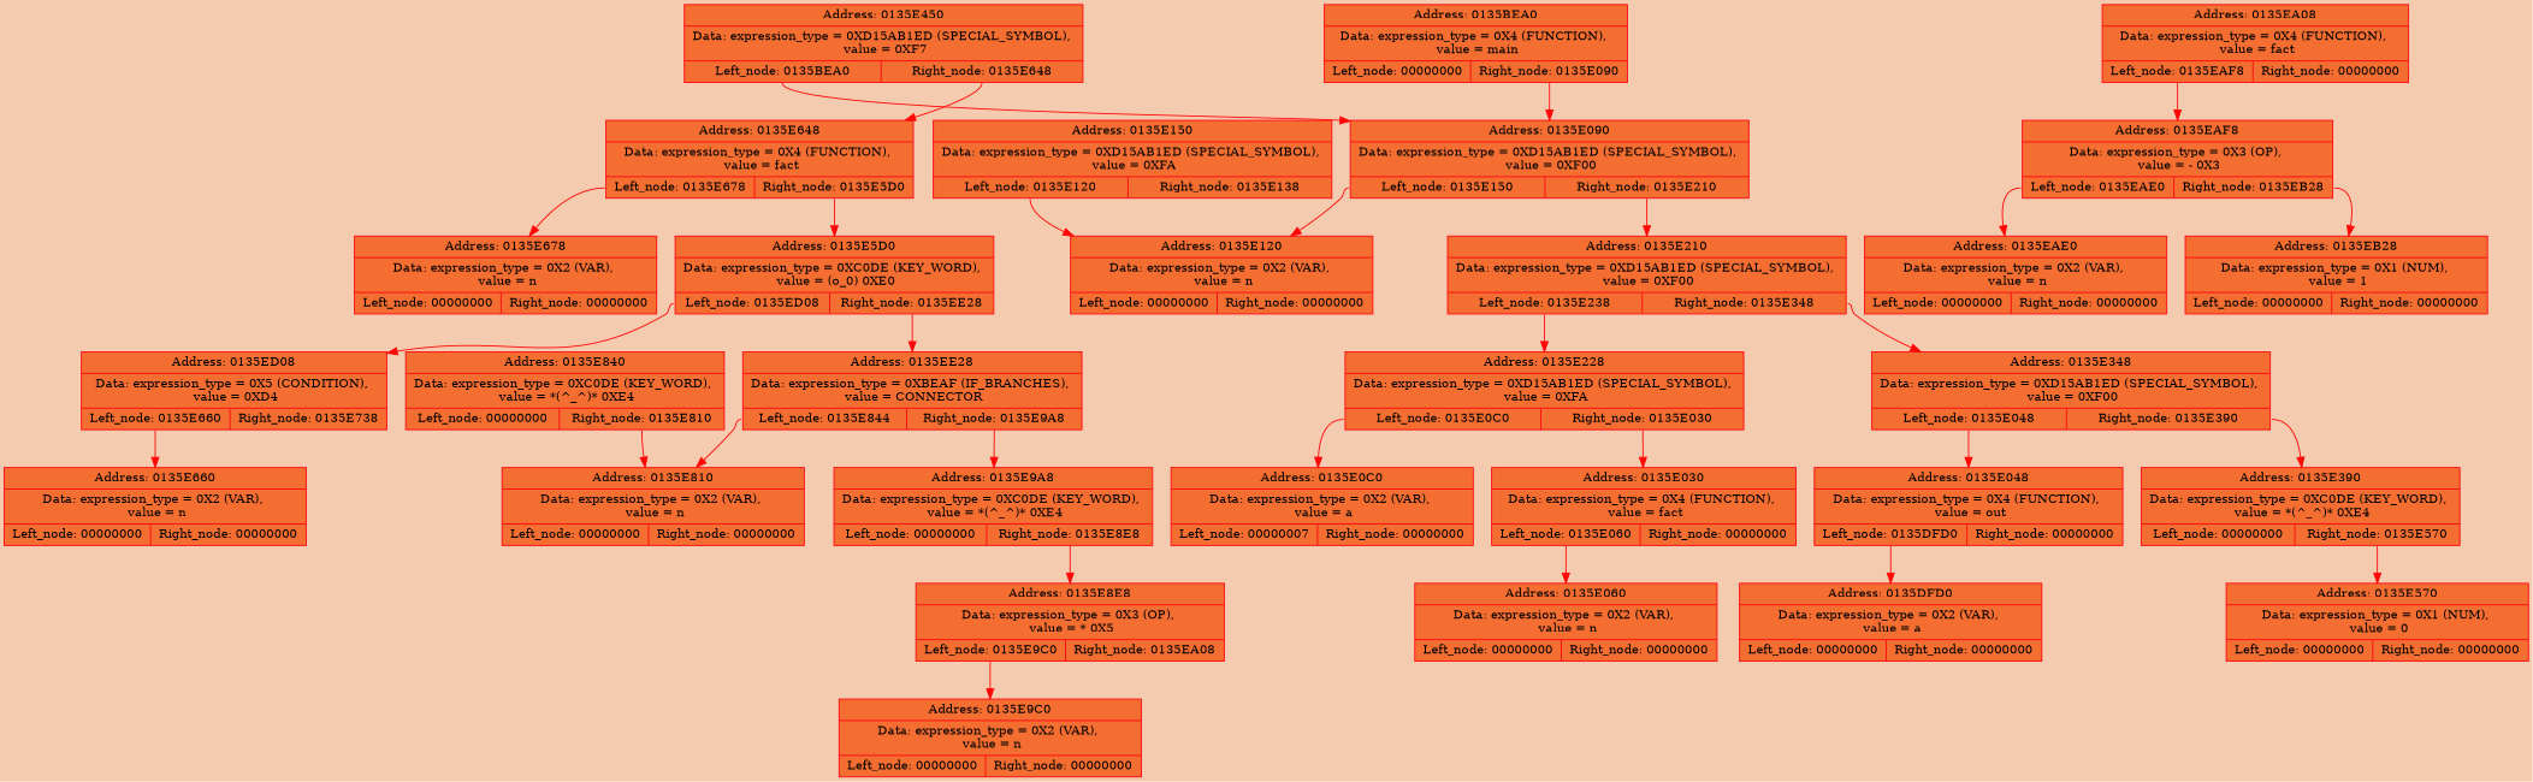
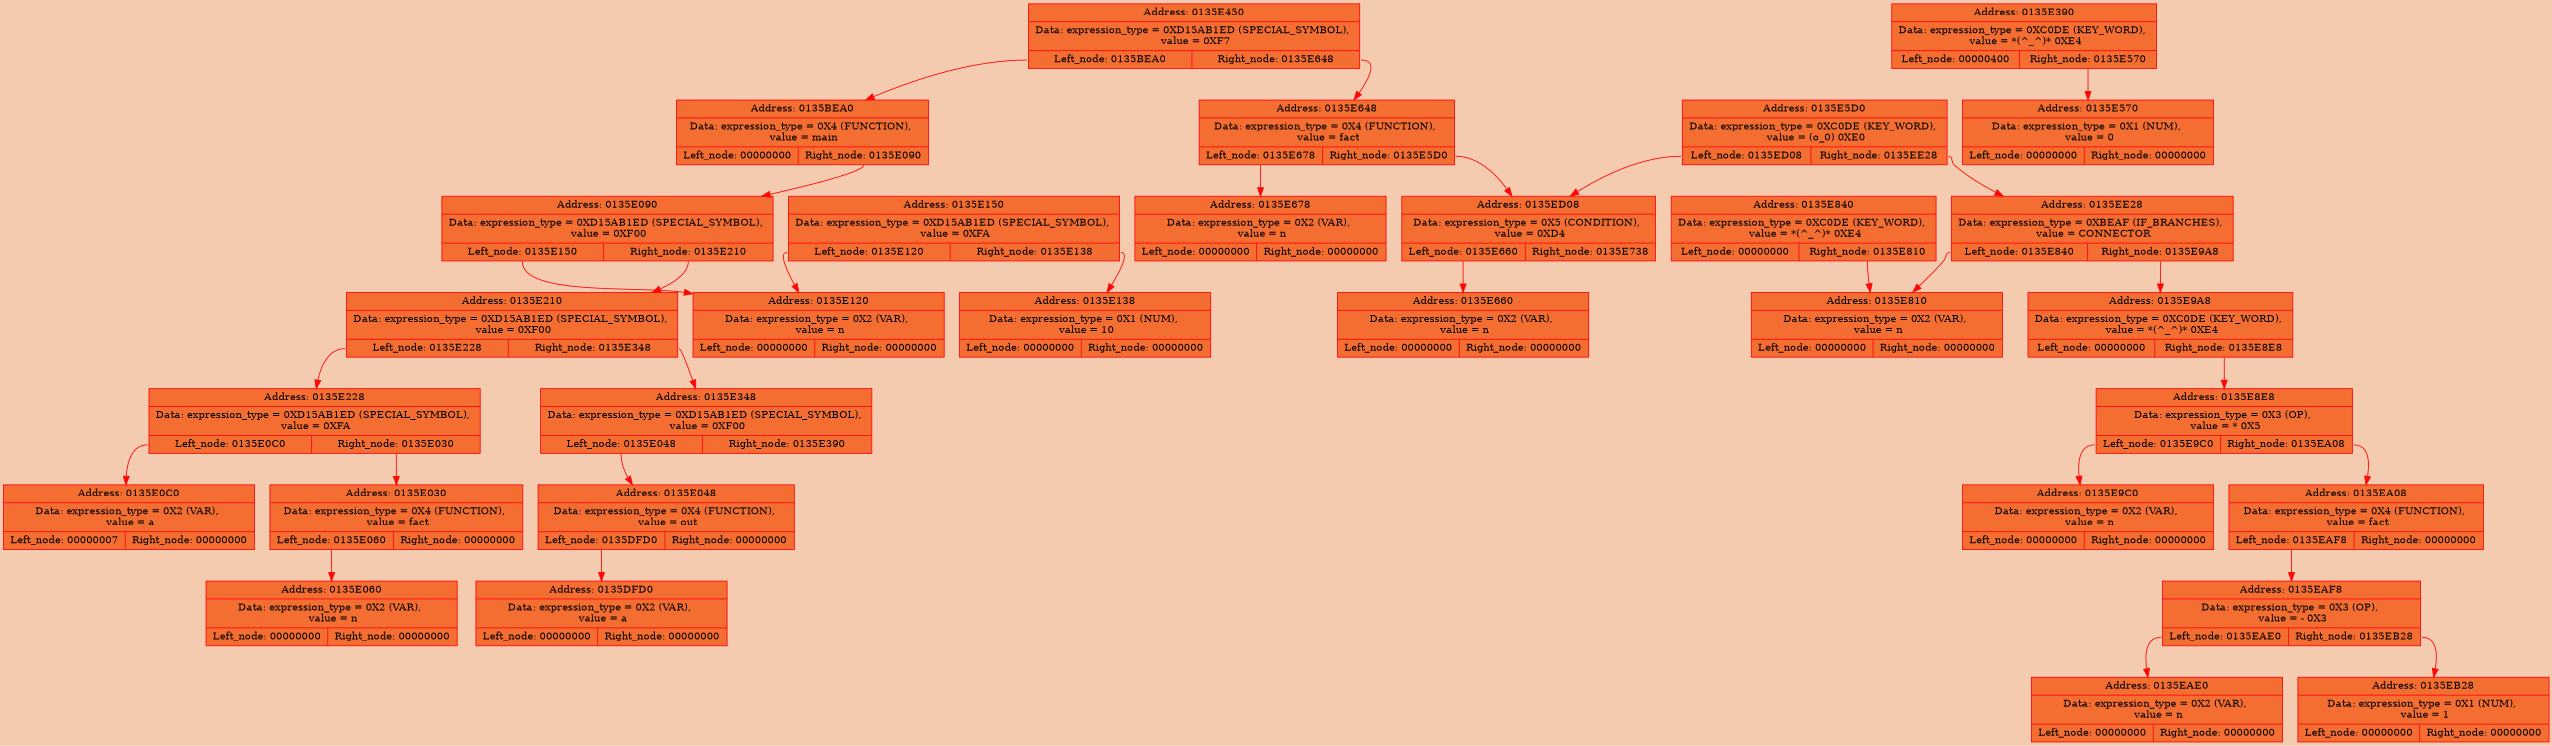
  digraph {
    bgcolor="#f5cbaf"
    rankdir=TB
    node [color="#ff030f" fillcolor="#f56e31" fontcolor="#000000" fontsize=12 shape=record style=filled]
    edge [color="#ff0505" fontcolor=blue fontsize=12 splines=polylines tailport=left]
    n1 [label="{ Address: 0135E450 | Data: expression_type = 0XD15AB1ED (SPECIAL_SYMBOL), \n value = 0XF7 | { <left> Left_node: 0135BEA0 | <right> Right_node: 0135E648 }}"]
    n2 [label="{ Address: 0135BEA0 | Data: expression_type = 0X4 (FUNCTION), \n value = main | { <left> Left_node: 00000000 | <right> Right_node: 0135E090 }}"]
    n3 [label="{ Address: 0135E648 | Data: expression_type = 0X4 (FUNCTION), \n value = fact | { <left> Left_node: 0135E678 | <right> Right_node: 0135E5D0 }}"]
    n4 [label="{ Address: 0135E090 | Data: expression_type = 0XD15AB1ED (SPECIAL_SYMBOL), \n value = 0XF00 | { <left> Left_node: 0135E150 | <right> Right_node: 0135E210 }}"]
    n5 [label="{ Address: 0135E678 | Data: expression_type = 0X2 (VAR), \n value = n | { <left> Left_node: 00000000 | <right> Right_node: 00000000 }}"]
    n6 [label="{ Address: 0135E5D0 | Data: expression_type = 0XC0DE (KEY_WORD), \n value = (o_0) 0XE0 | { <left> Left_node: 0135ED08 | <right> Right_node: 0135EE28 }}"]
-   n7 [label="{ Address: 0135E210 | Data: expression_type = 0XD15AB1ED (SPECIAL_SYMBOL), \n value = 0XF00 | { <left> Left_node: 0135E238 | <right> Right_node: 0135E348 }}"]
+   n7 [label="{ Address: 0135E210 | Data: expression_type = 0XD15AB1ED (SPECIAL_SYMBOL), \n value = 0XF00 | { <left> Left_node: 0135E228 | <right> Right_node: 0135E348 }}"]
    n8 [label="{ Address: 0135E120 | Data: expression_type = 0X2 (VAR), \n value = n | { <left> Left_node: 00000000 | <right> Right_node: 00000000 }}"]
    n9 [label="{ Address: 0135E150 | Data: expression_type = 0XD15AB1ED (SPECIAL_SYMBOL), \n value = 0XFA | { <left> Left_node: 0135E120 | <right> Right_node: 0135E138 }}"]
+   n10 [label="{ Address: 0135E138 | Data: expression_type = 0X1 (NUM), \n value = 10 | { <left> Left_node: 00000000 | <right> Right_node: 00000000 }}"]
    n11 [label="{ Address: 0135E228 | Data: expression_type = 0XD15AB1ED (SPECIAL_SYMBOL), \n value = 0XFA | { <left> Left_node: 0135E0C0 | <right> Right_node: 0135E030 }}"]
    n12 [label="{ Address: 0135E348 | Data: expression_type = 0XD15AB1ED (SPECIAL_SYMBOL), \n value = 0XF00 | { <left> Left_node: 0135E048 | <right> Right_node: 0135E390 }}"]
    n13 [label="{ Address: 0135E0C0 | Data: expression_type = 0X2 (VAR), \n value = a | { <left> Left_node: 00000007 | <right> Right_node: 00000000 }}"]
    n14 [label="{ Address: 0135E030 | Data: expression_type = 0X4 (FUNCTION), \n value = fact | { <left> Left_node: 0135E060 | <right> Right_node: 00000000 }}"]
    n15 [label="{ Address: 0135E048 | Data: expression_type = 0X4 (FUNCTION), \n value = out | { <left> Left_node: 0135DFD0 | <right> Right_node: 00000000 }}"]
-   n16 [label="{ Address: 0135E390 | Data: expression_type = 0XC0DE (KEY_WORD), \n value = *(^_^)* 0XE4 | { <left> Left_node: 00000000 | <right> Right_node: 0135E570 }}"]
+   n16 [label="{ Address: 0135E390 | Data: expression_type = 0XC0DE (KEY_WORD), \n value = *(^_^)* 0XE4 | { <left> Left_node: 00000400 | <right> Right_node: 0135E570 }}"]
    n17 [label="{ Address: 0135E060 | Data: expression_type = 0X2 (VAR), \n value = n | { <left> Left_node: 00000000 | <right> Right_node: 00000000 }}"]
    n18 [label="{ Address: 0135DFD0 | Data: expression_type = 0X2 (VAR), \n value = a | { <left> Left_node: 00000000 | <right> Right_node: 00000000 }}"]
    n19 [label="{ Address: 0135E570 | Data: expression_type = 0X1 (NUM), \n value = 0 | { <left> Left_node: 00000000 | <right> Right_node: 00000000 }}"]
    n20 [label="{ Address: 0135ED08 | Data: expression_type = 0X5 (CONDITION), \n value = 0XD4 | { <left> Left_node: 0135E660 | <right> Right_node: 0135E738 }}"]
-   n21 [label="{ Address: 0135EE28 | Data: expression_type = 0XBEAF (IF_BRANCHES), \n value = CONNECTOR | { <left> Left_node: 0135E844 | <right> Right_node: 0135E9A8 }}"]
+   n21 [label="{ Address: 0135EE28 | Data: expression_type = 0XBEAF (IF_BRANCHES), \n value = CONNECTOR | { <left> Left_node: 0135E840 | <right> Right_node: 0135E9A8 }}"]
    n22 [label="{ Address: 0135E660 | Data: expression_type = 0X2 (VAR), \n value = n | { <left> Left_node: 00000000 | <right> Right_node: 00000000 }}"]
    n23 [label="{ Address: 0135E9A8 | Data: expression_type = 0XC0DE (KEY_WORD), \n value = *(^_^)* 0XE4 | { <left> Left_node: 00000000 | <right> Right_node: 0135E8E8 }}"]
    n24 [label="{ Address: 0135E810 | Data: expression_type = 0X2 (VAR), \n value = n | { <left> Left_node: 00000000 | <right> Right_node: 00000000 }}"]
    n25 [label="{ Address: 0135E840 | Data: expression_type = 0XC0DE (KEY_WORD), \n value = *(^_^)* 0XE4 | { <left> Left_node: 00000000 | <right> Right_node: 0135E810 }}"]
    n26 [label="{ Address: 0135E8E8 | Data: expression_type = 0X3 (OP), \n value = * 0X5\n | { <left> Left_node: 0135E9C0 | <right> Right_node: 0135EA08 }}"]
    n27 [label="{ Address: 0135E9C0 | Data: expression_type = 0X2 (VAR), \n value = n | { <left> Left_node: 00000000 | <right> Right_node: 00000000 }}"]
    n28 [label="{ Address: 0135EA08 | Data: expression_type = 0X4 (FUNCTION), \n value = fact | { <left> Left_node: 0135EAF8 | <right> Right_node: 00000000 }}"]
    n29 [label="{ Address: 0135EAF8 | Data: expression_type = 0X3 (OP), \n value = - 0X3\n | { <left> Left_node: 0135EAE0 | <right> Right_node: 0135EB28 }}"]
    n30 [label="{ Address: 0135EAE0 | Data: expression_type = 0X2 (VAR), \n value = n | { <left> Left_node: 00000000 | <right> Right_node: 00000000 }}"]
    n31 [label="{ Address: 0135EB28 | Data: expression_type = 0X1 (NUM), \n value = 1 | { <left> Left_node: 00000000 | <right> Right_node: 00000000 }}"]
-   n1 -> n4
+   n1 -> n2
    n1 -> n3 [tailport=right]
    n2 -> n4 [tailport=right]
    n3 -> n5
-   n3 -> n6 [tailport=right]
+   n3 -> n20 [tailport=right]
    n4 -> n7 [tailport=right]
    n4 -> n8
    n6 -> n20
    n6 -> n21 [tailport=right]
    n7 -> n11
    n7 -> n12 [tailport=right]
    n9 -> n8
+   n9 -> n10 [tailport=right]
    n11 -> n13
    n11 -> n14 [tailport=right]
    n12 -> n15
-   n12 -> n16 [tailport=right]
    n14 -> n17
    n15 -> n18
    n16 -> n19 [tailport=right]
    n20 -> n22
    n21 -> n23 [tailport=right]
    n21 -> n24
    n23 -> n26 [tailport=right]
    n25 -> n24 [tailport=right]
    n26 -> n27
+   n26 -> n28 [tailport=right]
    n28 -> n29
    n29 -> n30
    n29 -> n31 [tailport=right]
  }
